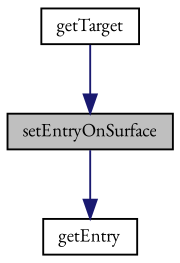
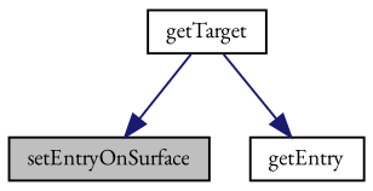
  digraph {
    fontname="EB Garamond"
    rankdir=TB
    node [color=black fontname="EB Garamond" fontsize=10 shape=record]
    edge [color=midnightblue fontname="EB Garamond" fontsize=10 labelfontname=Helvetica labelfontsize=10 style=solid]
    n1 [fillcolor=grey75 fontcolor=black height=0.2 label=setEntryOnSurface style=filled width=0.4]
    n2 [height=0.2 label=getEntry width=0.4]
    n3 [height=0.2 label=getTarget width=0.4]
-   n1 -> n2
+   n3 -> n2
    n3 -> n1
  }
